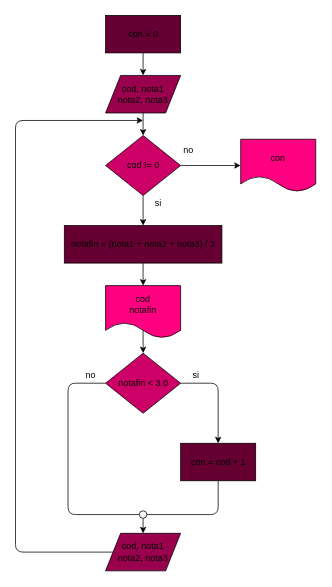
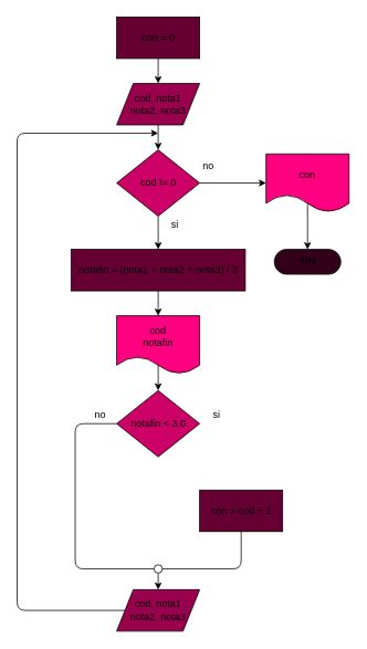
  <mxCell id="0" />
  <mxCell id="1" parent="0" />
  <mxCell id="2" style="edgeStyle=none;html=1;exitX=0.5;exitY=1;exitDx=0;exitDy=0;entryX=0.5;entryY=0;entryDx=0;entryDy=0;" parent="1" source="3" target="5" edge="1"><mxGeometry relative="1" as="geometry" /></mxCell>
  <mxCell id="3" value="con = 0" style="html=1;dashed=0;whitespace=wrap;fillColor=#660033;" parent="1" vertex="1"><mxGeometry x="140" y="20" width="100" height="50" as="geometry" /></mxCell>
  <mxCell id="4" style="edgeStyle=none;html=1;exitX=0.5;exitY=1;exitDx=0;exitDy=0;" parent="1" source="5" target="8" edge="1"><mxGeometry relative="1" as="geometry" /></mxCell>
  <mxCell id="5" value="cod, nota1&lt;br&gt;nota2, nota3" style="shape=parallelogram;perimeter=parallelogramPerimeter;whiteSpace=wrap;html=1;dashed=0;fillColor=#99004D;" parent="1" vertex="1"><mxGeometry x="140" y="100" width="100" height="50" as="geometry" /></mxCell>
  <mxCell id="6" style="edgeStyle=none;html=1;exitX=1;exitY=0.5;exitDx=0;exitDy=0;entryX=0;entryY=0.5;entryDx=0;entryDy=0;" parent="1" source="8" target="12" edge="1"><mxGeometry relative="1" as="geometry" /></mxCell>
  <mxCell id="7" style="edgeStyle=none;html=1;exitX=0.5;exitY=1;exitDx=0;exitDy=0;entryX=0.5;entryY=0;entryDx=0;entryDy=0;" parent="1" source="8" target="10" edge="1"><mxGeometry relative="1" as="geometry" /></mxCell>
  <mxCell id="8" value="cod != 0" style="shape=rhombus;html=1;dashed=0;whitespace=wrap;perimeter=rhombusPerimeter;fillColor=#CC0066;" parent="1" vertex="1"><mxGeometry x="140" y="180" width="100" height="80" as="geometry" /></mxCell>
  <mxCell id="9" value="" style="edgeStyle=none;html=1;" parent="1" source="10" target="14" edge="1"><mxGeometry relative="1" as="geometry" /></mxCell>
  <mxCell id="10" value="notafin = (nota1 + nota2 + nota3) / 3" style="html=1;dashed=0;whitespace=wrap;fillColor=#660033;" parent="1" vertex="1"><mxGeometry x="85" y="300" width="210" height="50" as="geometry" /></mxCell>
+ <mxCell id="11" style="edgeStyle=none;html=1;exitX=0.5;exitY=0;exitDx=0;exitDy=0;entryX=0.5;entryY=0.5;entryDx=0;entryDy=-15;entryPerimeter=0;" parent="1" source="12" target="22" edge="1"><mxGeometry relative="1" as="geometry" /></mxCell>
  <mxCell id="12" value="con" style="shape=document;whiteSpace=wrap;html=1;boundedLbl=1;dashed=0;flipH=1;fillColor=#FF0080;" parent="1" vertex="1"><mxGeometry x="320" y="185" width="100" height="70" as="geometry" /></mxCell>
  <mxCell id="13" style="edgeStyle=none;html=1;exitX=0.5;exitY=0;exitDx=0;exitDy=0;entryX=0.5;entryY=0;entryDx=0;entryDy=0;" parent="1" source="14" target="17" edge="1"><mxGeometry relative="1" as="geometry" /></mxCell>
  <mxCell id="14" value="cod&lt;br&gt;notafin" style="shape=document;whiteSpace=wrap;html=1;boundedLbl=1;dashed=0;flipH=1;fillColor=#FF0080;" parent="1" vertex="1"><mxGeometry x="140" y="380" width="100" height="70" as="geometry" /></mxCell>
- <mxCell id="15" style="edgeStyle=none;html=1;exitX=1;exitY=0.5;exitDx=0;exitDy=0;entryX=0.5;entryY=0;entryDx=0;entryDy=0;" parent="1" source="17" target="19" edge="1"><mxGeometry relative="1" as="geometry"><Array as="points"><mxPoint x="290" y="510" /></Array></mxGeometry></mxCell>
  <mxCell id="16" style="edgeStyle=none;html=1;exitX=0;exitY=0.5;exitDx=0;exitDy=0;entryX=1;entryY=0.5;entryDx=0;entryDy=0;" parent="1" source="17" target="26" edge="1"><mxGeometry relative="1" as="geometry"><mxPoint x="90" y="680" as="targetPoint" /><Array as="points"><mxPoint x="90" y="510" /><mxPoint x="90" y="685" /></Array></mxGeometry></mxCell>
  <mxCell id="17" value="notafin &amp;lt; 3.0" style="shape=rhombus;html=1;dashed=0;whitespace=wrap;perimeter=rhombusPerimeter;fillColor=#CC0066;" parent="1" vertex="1"><mxGeometry x="140" y="470" width="100" height="80" as="geometry" /></mxCell>
  <mxCell id="18" style="edgeStyle=none;html=1;exitX=0.5;exitY=1;exitDx=0;exitDy=0;entryX=0;entryY=0.5;entryDx=0;entryDy=0;" parent="1" source="19" target="26" edge="1"><mxGeometry relative="1" as="geometry"><mxPoint x="200" y="680" as="targetPoint" /><Array as="points"><mxPoint x="290" y="685" /></Array></mxGeometry></mxCell>
  <mxCell id="19" value="con = cod + 1" style="html=1;dashed=0;whitespace=wrap;fillColor=#660033;" parent="1" vertex="1"><mxGeometry x="240" y="590" width="100" height="50" as="geometry" /></mxCell>
  <mxCell id="20" style="edgeStyle=none;html=1;exitX=0;exitY=0.5;exitDx=0;exitDy=0;" edge="1" parent="1" source="21"><mxGeometry relative="1" as="geometry"><mxPoint x="190" y="160" as="targetPoint" /><Array as="points"><mxPoint x="20" y="735" /><mxPoint x="20" y="160" /></Array></mxGeometry></mxCell>
  <mxCell id="21" value="cod, nota1&lt;br&gt;nota2, nota3" style="shape=parallelogram;perimeter=parallelogramPerimeter;whiteSpace=wrap;html=1;dashed=0;fillColor=#99004D;" parent="1" vertex="1"><mxGeometry x="140" y="710" width="100" height="50" as="geometry" /></mxCell>
+ <mxCell id="22" value="FIN" style="html=1;dashed=0;whitespace=wrap;shape=mxgraph.dfd.start;fillColor=#33001A;" parent="1" vertex="1"><mxGeometry x="330" y="300" width="80" height="30" as="geometry" /></mxCell>
  <mxCell id="23" value="no" style="text;html=1;align=center;verticalAlign=middle;resizable=0;points=[];autosize=1;strokeColor=none;fillColor=none;" parent="1" vertex="1"><mxGeometry x="235" y="190" width="30" height="20" as="geometry" /></mxCell>
  <mxCell id="24" value="si" style="text;html=1;align=center;verticalAlign=middle;resizable=0;points=[];autosize=1;strokeColor=none;fillColor=none;" parent="1" vertex="1"><mxGeometry x="200" y="260" width="20" height="20" as="geometry" /></mxCell>
  <mxCell id="25" value="" style="edgeStyle=none;html=1;" parent="1" source="26" target="21" edge="1"><mxGeometry relative="1" as="geometry" /></mxCell>
  <mxCell id="26" value="" style="shape=ellipse;html=1;dashed=0;whitespace=wrap;aspect=fixed;perimeter=ellipsePerimeter;" parent="1" vertex="1"><mxGeometry x="185" y="680" width="10" height="10" as="geometry" /></mxCell>
  <mxCell id="27" value="si" style="text;html=1;align=center;verticalAlign=middle;resizable=0;points=[];autosize=1;strokeColor=none;fillColor=none;" parent="1" vertex="1"><mxGeometry x="250" y="490" width="20" height="20" as="geometry" /></mxCell>
  <mxCell id="28" value="no" style="text;html=1;align=center;verticalAlign=middle;resizable=0;points=[];autosize=1;strokeColor=none;fillColor=none;" parent="1" vertex="1"><mxGeometry x="105" y="490" width="30" height="20" as="geometry" /></mxCell>
